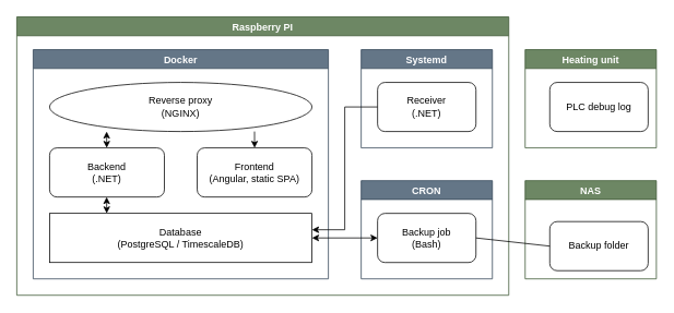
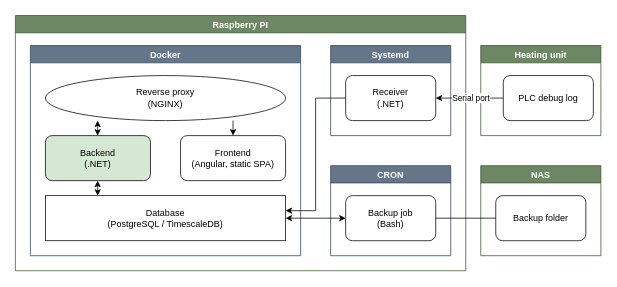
  <mxCell id="0" />
  <mxCell id="1" parent="0" />
  <mxCell id="2" value="Raspberry PI" style="swimlane;fillColor=#6d8764;fontColor=#ffffff;strokeColor=#3A5431;" parent="1" vertex="1"><mxGeometry x="20" y="20" width="600" height="340" as="geometry" /></mxCell>
  <mxCell id="3" value="Docker" style="swimlane;fillColor=#647687;fontColor=#ffffff;strokeColor=#314354;" parent="2" vertex="1"><mxGeometry x="20" y="40" width="360" height="280" as="geometry" /></mxCell>
  <mxCell id="4" value="&lt;div&gt;Reverse proxy&lt;br&gt;(NGINX)&lt;/div&gt;" style="ellipse;whiteSpace=wrap;html=1;" parent="3" vertex="1"><mxGeometry x="20" y="40" width="320" height="60" as="geometry" /></mxCell>
  <mxCell id="5" value="&lt;div&gt;Database&lt;br&gt;(PostgreSQL / TimescaleDB)&lt;/div&gt;" style="whiteSpace=wrap;html=1;rounded=0;" parent="3" vertex="1"><mxGeometry x="20" y="200" width="320" height="60" as="geometry" /></mxCell>
- <mxCell id="6" value="&lt;div&gt;Backend&lt;br&gt;(.NET)&lt;/div&gt;" style="rounded=1;whiteSpace=wrap;html=1;" parent="3" vertex="1"><mxGeometry x="20" y="120" width="140" height="60" as="geometry" /></mxCell>
+ <mxCell id="6" value="&lt;div&gt;Backend&lt;br&gt;(.NET)&lt;/div&gt;" style="rounded=1;whiteSpace=wrap;html=1;fillColor=#d5e8d4;" parent="3" vertex="1"><mxGeometry x="20" y="120" width="140" height="60" as="geometry" /></mxCell>
  <mxCell id="7" value="&lt;div&gt;Frontend&lt;br&gt;(Angular, static SPA)&lt;br&gt;&lt;/div&gt;" style="rounded=1;whiteSpace=wrap;html=1;" parent="3" vertex="1"><mxGeometry x="200" y="120" width="140" height="60" as="geometry" /></mxCell>
  <mxCell id="8" style="edgeStyle=none;rounded=0;orthogonalLoop=1;jettySize=auto;html=1;exitX=0.5;exitY=0;exitDx=0;exitDy=0;startArrow=classic;startFill=1;entryX=0.781;entryY=1;entryDx=0;entryDy=0;entryPerimeter=0;endArrow=none;" parent="3" source="7" target="4" edge="1"><mxGeometry relative="1" as="geometry"><mxPoint x="270" y="120" as="targetPoint" /></mxGeometry></mxCell>
  <mxCell id="9" style="edgeStyle=none;rounded=0;orthogonalLoop=1;jettySize=auto;html=1;exitX=0.5;exitY=0;exitDx=0;exitDy=0;startArrow=classic;startFill=1;entryX=0.781;entryY=1;entryDx=0;entryDy=0;entryPerimeter=0;" parent="3" edge="1"><mxGeometry relative="1" as="geometry"><mxPoint x="89.58" y="100" as="targetPoint" /><mxPoint x="89.66" y="120" as="sourcePoint" /></mxGeometry></mxCell>
  <mxCell id="10" style="edgeStyle=none;rounded=0;orthogonalLoop=1;jettySize=auto;html=1;exitX=0.5;exitY=0;exitDx=0;exitDy=0;startArrow=classic;startFill=1;entryX=0.781;entryY=1;entryDx=0;entryDy=0;entryPerimeter=0;" parent="3" edge="1"><mxGeometry relative="1" as="geometry"><mxPoint x="89.58" y="180" as="targetPoint" /><mxPoint x="89.66" y="200" as="sourcePoint" /></mxGeometry></mxCell>
  <mxCell id="11" value="Systemd" style="swimlane;fillColor=#647687;fontColor=#ffffff;strokeColor=#314354;" parent="2" vertex="1"><mxGeometry x="420" y="40" width="160" height="120" as="geometry" /></mxCell>
  <mxCell id="12" value="&lt;div&gt;Receiver&lt;br&gt;(.NET)&lt;br&gt;&lt;/div&gt;" style="rounded=1;whiteSpace=wrap;html=1;" parent="11" vertex="1"><mxGeometry x="20" y="40" width="120" height="60" as="geometry" /></mxCell>
  <mxCell id="13" value="CRON" style="swimlane;fillColor=#647687;fontColor=#ffffff;strokeColor=#314354;" parent="2" vertex="1"><mxGeometry x="420" y="200" width="160" height="120" as="geometry" /></mxCell>
  <mxCell id="14" value="&lt;div&gt;Backup job&lt;br&gt;(Bash)&lt;br&gt;&lt;/div&gt;" style="rounded=1;whiteSpace=wrap;html=1;" parent="13" vertex="1"><mxGeometry x="20" y="40" width="120" height="60" as="geometry" /></mxCell>
  <mxCell id="15" style="edgeStyle=none;rounded=0;orthogonalLoop=1;jettySize=auto;html=1;exitX=0;exitY=0.5;exitDx=0;exitDy=0;entryX=1;entryY=0.5;entryDx=0;entryDy=0;startArrow=classic;startFill=1;" parent="2" edge="1"><mxGeometry relative="1" as="geometry"><mxPoint x="440" y="270" as="sourcePoint" /><mxPoint x="360" y="270" as="targetPoint" /></mxGeometry></mxCell>
  <mxCell id="16" style="edgeStyle=orthogonalEdgeStyle;rounded=0;orthogonalLoop=1;jettySize=auto;html=1;exitX=0;exitY=0.5;exitDx=0;exitDy=0;startArrow=none;startFill=0;" parent="2" source="12" edge="1"><mxGeometry relative="1" as="geometry"><mxPoint x="360" y="260" as="targetPoint" /><Array as="points"><mxPoint x="400" y="110" /><mxPoint x="400" y="260" /><mxPoint x="360" y="260" /></Array></mxGeometry></mxCell>
  <mxCell id="17" value="Heating unit" style="swimlane;fillColor=#6d8764;fontColor=#ffffff;strokeColor=#3A5431;" parent="1" vertex="1"><mxGeometry x="640" y="60" width="160" height="120" as="geometry" /></mxCell>
  <mxCell id="18" value="PLC debug log" style="rounded=1;whiteSpace=wrap;html=1;" parent="17" vertex="1"><mxGeometry x="30" y="40" width="120" height="60" as="geometry" /></mxCell>
+ <mxCell id="19" style="edgeStyle=orthogonalEdgeStyle;rounded=0;orthogonalLoop=1;jettySize=auto;html=1;exitX=1;exitY=0.5;exitDx=0;exitDy=0;startArrow=classic;startFill=1;endArrow=none;endFill=0;" parent="1" source="12" target="18" edge="1"><mxGeometry relative="1" as="geometry" /></mxCell>
+ <mxCell id="20" value="&lt;div&gt;Serial port&lt;/div&gt;" style="edgeLabel;html=1;align=center;verticalAlign=middle;resizable=0;points=[];" parent="19" vertex="1" connectable="0"><mxGeometry x="0.2" y="1" relative="1" as="geometry"><mxPoint x="-8" as="offset" /></mxGeometry></mxCell>
  <mxCell id="21" value="NAS" style="swimlane;fillColor=#6d8764;fontColor=#ffffff;strokeColor=#3A5431;" parent="1" vertex="1"><mxGeometry x="640" y="220" width="160" height="120" as="geometry" /></mxCell>
- <mxCell id="22" value="Backup folder" style="rounded=1;whiteSpace=wrap;html=1;" parent="21" vertex="1"><mxGeometry x="30" y="50" width="120" height="60" as="geometry" /></mxCell>
+ <mxCell id="22" value="Backup folder" style="rounded=1;whiteSpace=wrap;html=1;" parent="21" vertex="1"><mxGeometry x="20" y="40" width="120" height="60" as="geometry" /></mxCell>
  <mxCell id="23" style="edgeStyle=none;rounded=0;orthogonalLoop=1;jettySize=auto;html=1;exitX=1;exitY=0.5;exitDx=0;exitDy=0;entryX=0;entryY=0.5;entryDx=0;entryDy=0;startArrow=none;startFill=0;endArrow=none;" parent="1" source="14" target="22" edge="1"><mxGeometry relative="1" as="geometry" /></mxCell>
